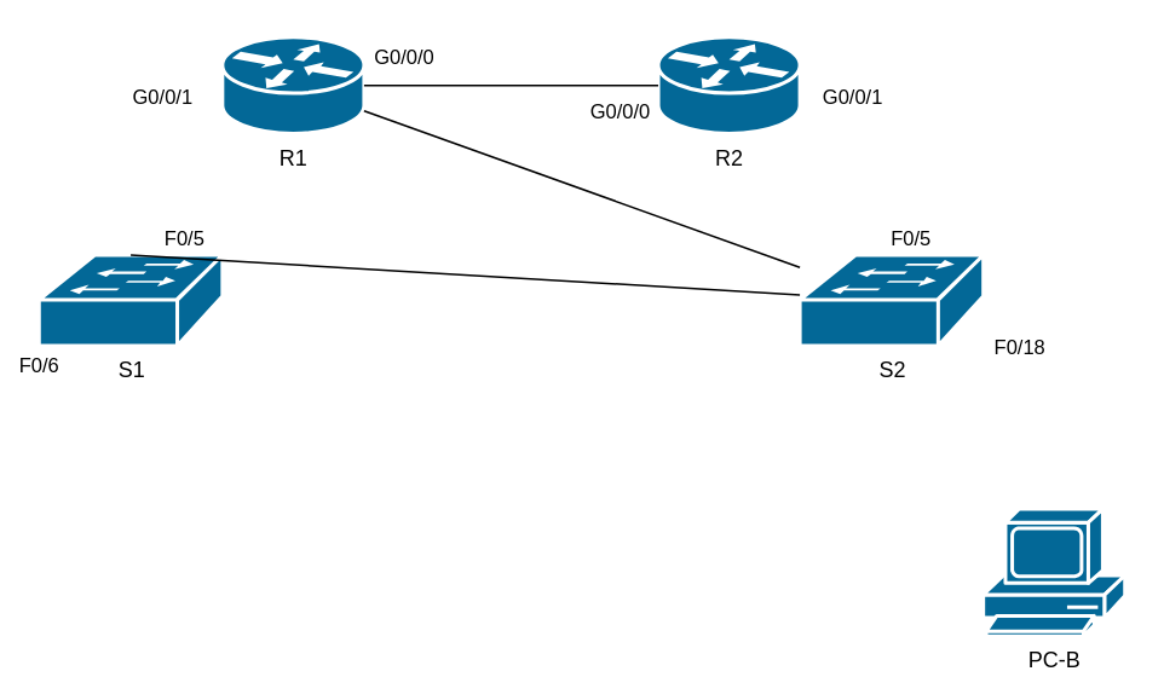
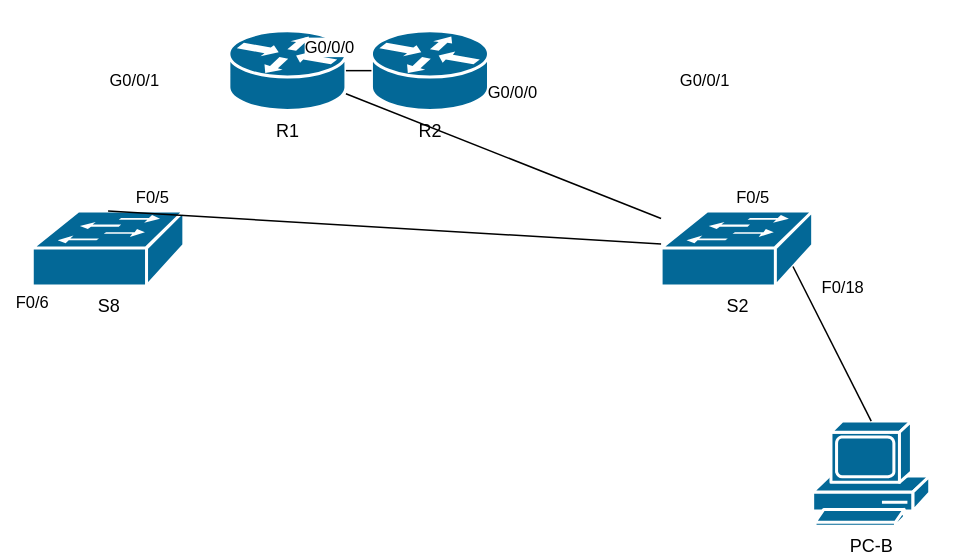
  <mxCell id="0" />
  <mxCell id="1" parent="0" />
- <mxCell id="2" value="&lt;div&gt;R1&lt;/div&gt;" style="shape=mxgraph.cisco.routers.router;html=1;pointerEvents=1;dashed=0;fillColor=#036897;strokeColor=#ffffff;strokeWidth=2;verticalLabelPosition=bottom;verticalAlign=top;align=center;outlineConnect=0;" vertex="1" parent="1"><mxGeometry x="122" y="20" width="78" height="53" as="geometry" /></mxCell>
- <mxCell id="3" value="R2" style="shape=mxgraph.cisco.routers.router;html=1;pointerEvents=1;dashed=0;fillColor=#036897;strokeColor=#ffffff;strokeWidth=2;verticalLabelPosition=bottom;verticalAlign=top;align=center;outlineConnect=0;" vertex="1" parent="1"><mxGeometry x="362" y="20" width="78" height="53" as="geometry" /></mxCell>
- <mxCell id="4" value="S1" style="shape=mxgraph.cisco.switches.workgroup_switch;html=1;pointerEvents=1;dashed=0;fillColor=#036897;strokeColor=#ffffff;strokeWidth=2;verticalLabelPosition=bottom;verticalAlign=top;align=center;outlineConnect=0;" vertex="1" parent="1"><mxGeometry x="21" y="140" width="101" height="50" as="geometry" /></mxCell>
+ <mxCell id="2" value="&lt;div&gt;R1&lt;/div&gt;" style="shape=mxgraph.cisco.routers.router;html=1;pointerEvents=1;dashed=0;fillColor=#036897;strokeColor=#ffffff;strokeWidth=2;verticalLabelPosition=bottom;verticalAlign=top;align=center;outlineConnect=0;" vertex="1" parent="1"><mxGeometry x="152" y="20" width="78" height="53" as="geometry" /></mxCell>
+ <mxCell id="3" value="R2" style="shape=mxgraph.cisco.routers.router;html=1;pointerEvents=1;dashed=0;fillColor=#036897;strokeColor=#ffffff;strokeWidth=2;verticalLabelPosition=bottom;verticalAlign=top;align=center;outlineConnect=0;" vertex="1" parent="1"><mxGeometry x="247" y="20" width="78" height="53" as="geometry" /></mxCell>
+ <mxCell id="4" value="S8" style="shape=mxgraph.cisco.switches.workgroup_switch;html=1;pointerEvents=1;dashed=0;fillColor=#036897;strokeColor=#ffffff;strokeWidth=2;verticalLabelPosition=bottom;verticalAlign=top;align=center;outlineConnect=0;" vertex="1" parent="1"><mxGeometry x="21" y="140" width="101" height="50" as="geometry" /></mxCell>
  <mxCell id="5" value="S2" style="shape=mxgraph.cisco.switches.workgroup_switch;html=1;pointerEvents=1;dashed=0;fillColor=#036897;strokeColor=#ffffff;strokeWidth=2;verticalLabelPosition=bottom;verticalAlign=top;align=center;outlineConnect=0;" vertex="1" parent="1"><mxGeometry x="440" y="140" width="101" height="50" as="geometry" /></mxCell>
  <mxCell id="6" value="&lt;div&gt;PC-B&lt;/div&gt;" style="shape=mxgraph.cisco.computers_and_peripherals.pc;html=1;pointerEvents=1;dashed=0;fillColor=#036897;strokeColor=#ffffff;strokeWidth=2;verticalLabelPosition=bottom;verticalAlign=top;align=center;outlineConnect=0;" vertex="1" parent="1"><mxGeometry x="541" y="280" width="78" height="70" as="geometry" /></mxCell>
  <mxCell id="7" value="" style="endArrow=none;html=1;entryX=0;entryY=0.5;entryDx=0;entryDy=0;entryPerimeter=0;exitX=1;exitY=0.5;exitDx=0;exitDy=0;exitPerimeter=0;" edge="1" parent="1" source="2" target="3"><mxGeometry width="50" height="50" relative="1" as="geometry"><mxPoint x="271" y="220" as="sourcePoint" /><mxPoint x="321" y="170" as="targetPoint" /></mxGeometry></mxCell>
  <mxCell id="8" value="&lt;div&gt;G0/0/0&lt;/div&gt;" style="edgeLabel;html=1;align=center;verticalAlign=middle;resizable=0;points=[];" vertex="1" connectable="0" parent="7"><mxGeometry x="-0.545" y="-1" relative="1" as="geometry"><mxPoint x="-15.67" y="-17.5" as="offset" /></mxGeometry></mxCell>
  <mxCell id="9" value="" style="endArrow=none;html=1;" edge="1" parent="1" source="5" target="2"><mxGeometry width="50" height="50" relative="1" as="geometry"><mxPoint x="271" y="220" as="sourcePoint" /><mxPoint x="321" y="170" as="targetPoint" /></mxGeometry></mxCell>
+ <mxCell id="10" value="" style="endArrow=none;html=1;entryX=0.87;entryY=0.74;entryDx=0;entryDy=0;entryPerimeter=0;exitX=0.5;exitY=0;exitDx=0;exitDy=0;exitPerimeter=0;" edge="1" parent="1" source="6" target="5"><mxGeometry width="50" height="50" relative="1" as="geometry"><mxPoint x="491" y="220" as="sourcePoint" /><mxPoint x="541" y="170" as="targetPoint" /></mxGeometry></mxCell>
  <mxCell id="11" value="" style="endArrow=none;html=1;exitX=0.5;exitY=0;exitDx=0;exitDy=0;exitPerimeter=0;" edge="1" parent="1" source="4" target="5"><mxGeometry width="50" height="50" relative="1" as="geometry"><mxPoint x="271" y="220" as="sourcePoint" /><mxPoint x="321" y="170" as="targetPoint" /></mxGeometry></mxCell>
  <mxCell id="12" value="G0/0/1" style="edgeLabel;html=1;align=center;verticalAlign=middle;resizable=0;points=[];" vertex="1" connectable="0" parent="1"><mxGeometry x="90.997" y="40" as="geometry"><mxPoint x="-2" y="12" as="offset" /></mxGeometry></mxCell>
  <mxCell id="13" value="&lt;div&gt;F0/5&lt;/div&gt;" style="edgeLabel;html=1;align=center;verticalAlign=middle;resizable=0;points=[];" vertex="1" connectable="0" parent="1"><mxGeometry x="100.997" y="130" as="geometry" /></mxCell>
  <mxCell id="14" value="&lt;div&gt;G0/0/0&lt;/div&gt;" style="edgeLabel;html=1;align=center;verticalAlign=middle;resizable=0;points=[];" vertex="1" connectable="0" parent="1"><mxGeometry x="340.997" y="60" as="geometry" /></mxCell>
  <mxCell id="15" value="G0/0/1" style="edgeLabel;html=1;align=center;verticalAlign=middle;resizable=0;points=[];" vertex="1" connectable="0" parent="1"><mxGeometry x="470.997" y="40" as="geometry"><mxPoint x="-2" y="12" as="offset" /></mxGeometry></mxCell>
  <mxCell id="16" value="&lt;div&gt;F0/5&lt;/div&gt;" style="edgeLabel;html=1;align=center;verticalAlign=middle;resizable=0;points=[];" vertex="1" connectable="0" parent="1"><mxGeometry x="500.997" y="130" as="geometry" /></mxCell>
  <mxCell id="17" value="&lt;div&gt;F0/6&lt;/div&gt;" style="edgeLabel;html=1;align=center;verticalAlign=middle;resizable=0;points=[];" vertex="1" connectable="0" parent="1"><mxGeometry x="20.997" y="200" as="geometry" /></mxCell>
  <mxCell id="18" value="&lt;div&gt;F0/18&lt;/div&gt;" style="edgeLabel;html=1;align=center;verticalAlign=middle;resizable=0;points=[];" vertex="1" connectable="0" parent="1"><mxGeometry x="560.997" y="190" as="geometry" /></mxCell>
